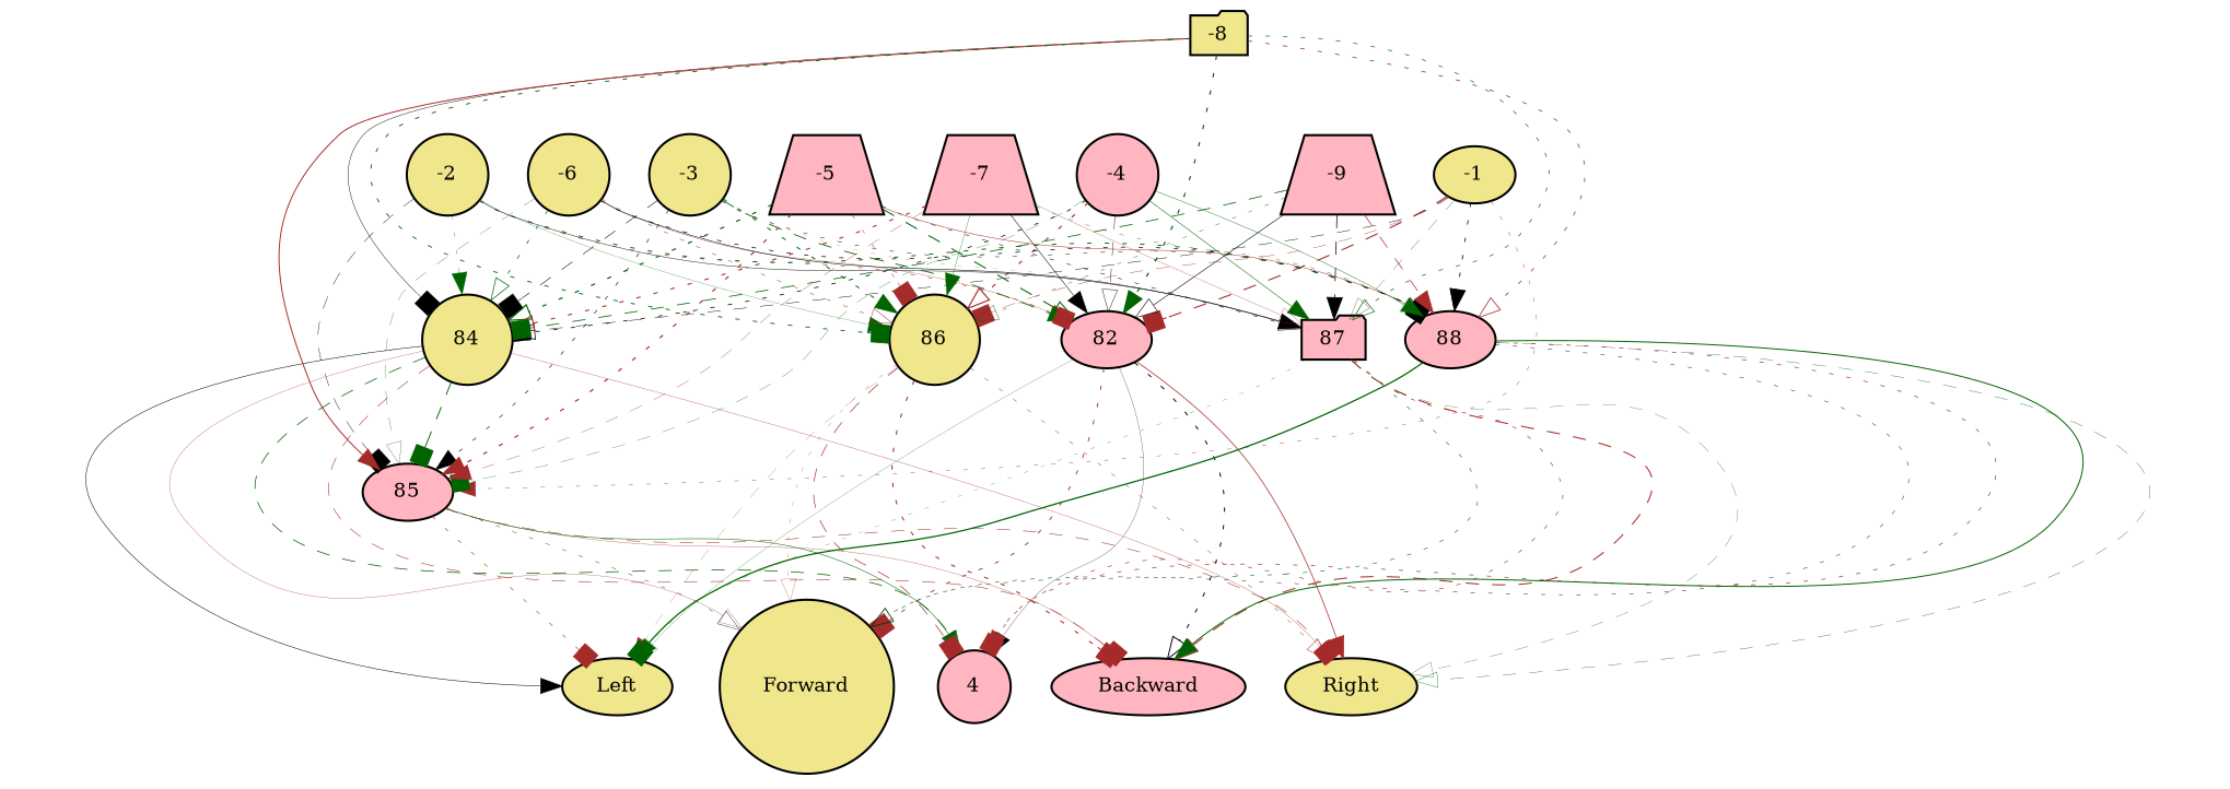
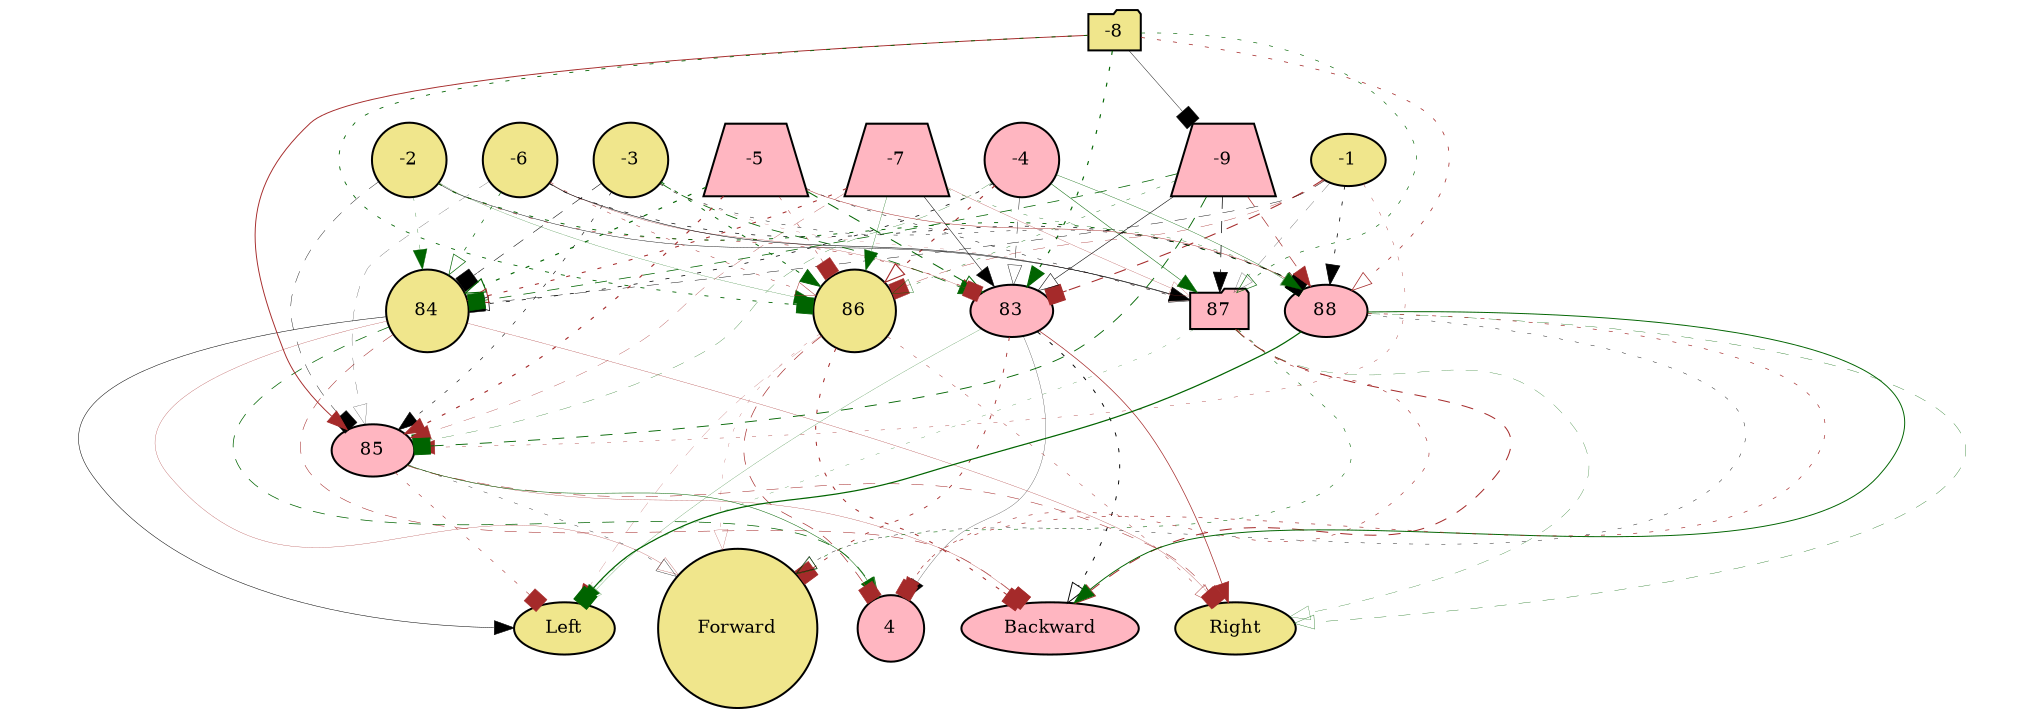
  digraph {
    node [fillcolor=khaki fontsize=9 shape=circle style=filled]
    edge [arrowhead=onormal color=brown style=dotted]
    -1 [height=0.2 shape=ellipse width=0.2]
-   83 [fillcolor=lightpink height=0.2 shape=ellipse width=0.2 label=82]
+   83 [fillcolor=lightpink height=0.2 shape=ellipse width=0.2]
    84 [height=0.2 width=0.2]
    85 [fillcolor=lightpink height=0.2 shape=ellipse width=0.2]
    86 [height=0.2 width=0.2]
    87 [fillcolor=lightpink height=0.2 shape=folder width=0.2]
    88 [fillcolor=lightpink height=0.2 shape=ellipse width=0.2]
    Forward [height=0.2 width=0.2]
    Backward [fillcolor=lightpink height=0.2 shape=ellipse width=0.2]
    Left [height=0.2 shape=ellipse width=0.2]
    Right [height=0.2 shape=ellipse width=0.2]
    4 [fillcolor=lightpink height=0.2 width=0.2]
    -2 [height=0.2 width=0.2]
    -3 [height=0.2 width=0.2]
    -4 [fillcolor=lightpink height=0.2 width=0.2]
    -5 [fillcolor=lightpink height=0.2 shape=trapezium width=0.2]
    -6 [height=0.2 width=0.2]
    -7 [fillcolor=lightpink height=0.2 shape=trapezium width=0.2]
    -8 [height=0.2 shape=folder width=0.2]
    -9 [fillcolor=lightpink height=0.2 shape=trapezium width=0.2]
    -1 -> 83 [arrowhead=box penwidth=0.5250236796358272 style=dashed]
    -1 -> 84 [arrowhead=box color=black penwidth=0.2143886536461604 style=dashed]
    -1 -> 85 [arrowhead=normal penwidth=0.19111665819042054]
    -1 -> 86 [arrowhead=box penwidth=0.18723316651729383 style=dashed]
    -1 -> 87 [color=black penwidth=0.11577064008207519 style=dashed]
    -1 -> 88 [arrowhead=normal color=black penwidth=0.38222092566343935]
    83 -> Forward [arrowhead=box penwidth=0.43479943710131985]
    83 -> Backward [color=black penwidth=0.4715466388577334]
    83 -> Left [color=darkgreen penwidth=0.10807377728439123 style=solid]
    83 -> Right [arrowhead=normal penwidth=0.35165165548195776 style=solid]
    83 -> 4 [arrowhead=normal color=black penwidth=0.12217733584483578 style=solid]
    84 -> Forward [penwidth=0.13977964660976427 style=solid]
    84 -> Backward [arrowhead=box penwidth=0.26505718222662866 style=dashed]
    84 -> Left [arrowhead=normal color=black penwidth=0.24716508580646923 style=solid]
    84 -> Right [arrowhead=box penwidth=0.14866688401758066 style=solid]
    84 -> 4 [color=darkgreen penwidth=0.3586726173042225 style=dashed]
    85 -> Forward [color=black penwidth=0.17325777135288528]
    85 -> Backward [arrowhead=box penwidth=0.1466831521600101 style=solid]
    85 -> Left [arrowhead=box penwidth=0.2769440031433541]
    85 -> Right [arrowhead=box penwidth=0.2575933407207057 style=dashed]
    85 -> 4 [arrowhead=normal color=darkgreen penwidth=0.2469913957253005 style=solid]
    86 -> Forward [penwidth=0.12241376727113956]
    86 -> Backward [arrowhead=box penwidth=0.5024701024698325]
    86 -> Left [arrowhead=normal penwidth=0.10359606325651968 style=dashed]
    86 -> Right [penwidth=0.22159796094370904]
    86 -> 4 [arrowhead=box penwidth=0.3293214247975449 style=dashed]
    87 -> Forward [color=darkgreen penwidth=0.2746522866767409]
    87 -> Backward [penwidth=0.5020979555108428 style=dashed]
    87 -> Left [arrowhead=normal color=darkgreen penwidth=0.12179161112172579]
    87 -> Right [color=darkgreen penwidth=0.13845282616613414 style=dashed]
    87 -> 4 [arrowhead=normal penwidth=0.30406007981576916]
    88 -> Forward [color=black penwidth=0.20532384139817572]
    88 -> Backward [arrowhead=normal color=darkgreen penwidth=0.47974236655164193 style=solid]
    88 -> Left [arrowhead=box color=darkgreen penwidth=0.6089779731829846 style=solid]
    88 -> Right [color=darkgreen penwidth=0.1666049274607929 style=dashed]
    88 -> 4 [arrowhead=box penwidth=0.3261952364605547]
    -2 -> 83 [arrowhead=normal penwidth=0.2820198288235719]
    -2 -> 84 [arrowhead=normal color=darkgreen penwidth=0.15210119255117577]
    -2 -> 85 [arrowhead=box color=black penwidth=0.193991478742453 style=dashed]
    -2 -> 86 [arrowhead=normal color=darkgreen penwidth=0.11682121758502546 style=solid]
    -2 -> 87 [color=black penwidth=0.2078214668242485 style=solid]
    -2 -> 88 [arrowhead=box color=darkgreen penwidth=0.4622006257864153]
    -3 -> 83 [arrowhead=normal color=darkgreen penwidth=0.4082732316901948 style=dashed]
    -3 -> 84 [arrowhead=box color=black penwidth=0.26466522753824284 style=dashed]
    -3 -> 85 [arrowhead=normal color=black penwidth=0.28734974476556263]
    -3 -> 86 [arrowhead=normal color=darkgreen penwidth=0.4677561989970438]
    -3 -> 87 [penwidth=0.10173663751536141]
    -3 -> 88 [color=black penwidth=0.22167452951391936]
    -4 -> 83 [color=black penwidth=0.2071274720170078 style=dashed]
    -4 -> 84 [color=black penwidth=0.36929242502848847]
    -4 -> 85 [arrowhead=box color=darkgreen penwidth=0.1391851909971892 style=dashed]
    -4 -> 86 [penwidth=0.5602129550173753]
    -4 -> 87 [arrowhead=normal color=darkgreen penwidth=0.2489393369377225 style=solid]
    -4 -> 88 [color=darkgreen penwidth=0.18527731761664323 style=solid]
    -5 -> 83 [color=darkgreen penwidth=0.49947582223634246 style=dashed]
    -5 -> 84 [color=darkgreen penwidth=0.5797459481931881]
    -5 -> 85 [arrowhead=normal penwidth=0.5646134536011869]
    -5 -> 86 [arrowhead=box penwidth=0.23589240226901778]
    -5 -> 87 [color=black penwidth=0.24554531383884023]
    -5 -> 88 [penwidth=0.238362573600126 style=solid]
    -6 -> 83 [arrowhead=box penwidth=0.13987470848181588 style=solid]
    -6 -> 84 [color=darkgreen penwidth=0.3384562656503368]
    -6 -> 85 [color=black penwidth=0.10824595623502878 style=dashed]
    -6 -> 86 [penwidth=0.240697931678668]
    -6 -> 87 [arrowhead=normal color=black penwidth=0.26364048335811174 style=solid]
    -6 -> 88 [arrowhead=box color=black penwidth=0.3413164021172629]
    -7 -> 83 [arrowhead=normal color=black penwidth=0.24654731111035158 style=solid]
    -7 -> 84 [penwidth=0.5148817834007301]
    -7 -> 85 [arrowhead=normal penwidth=0.1617901991966183 style=dashed]
    -7 -> 86 [arrowhead=normal color=darkgreen penwidth=0.14754020751008562 style=solid]
    -7 -> 87 [penwidth=0.1310333453299071 style=solid]
    -7 -> 88 [arrowhead=normal color=darkgreen penwidth=0.17758530717963666]
    -8 -> 83 [arrowhead=normal color=darkgreen penwidth=0.5672549980958722]
-   -8 -> 84 [arrowhead=box color=black penwidth=0.20951213513440464 style=solid]
+   -8 -> -9 [arrowhead=box color=black penwidth=0.20951213513440464 style=solid]
    -8 -> 85 [arrowhead=normal penwidth=0.4711123405143093 style=solid]
    -8 -> 86 [arrowhead=box color=darkgreen penwidth=0.4271884193940343]
    -8 -> 87 [color=darkgreen penwidth=0.3149223023663912]
    -8 -> 88 [penwidth=0.37747617167491676]
    -9 -> 83 [color=black penwidth=0.2754734293152399 style=solid]
    -9 -> 84 [arrowhead=box color=darkgreen penwidth=0.37285983706527404 style=dashed]
-   84 -> 85 [arrowhead=box color=darkgreen penwidth=0.4485402374004974 style=dashed]
+   -9 -> 85 [arrowhead=box color=darkgreen penwidth=0.4485402374004974 style=dashed]
    -9 -> 86 [color=darkgreen penwidth=0.19432631676659518]
    -9 -> 87 [arrowhead=normal color=black penwidth=0.35328869856351064 style=dashed]
    -9 -> 88 [arrowhead=normal penwidth=0.34095832506415746 style=dashed]
  }
